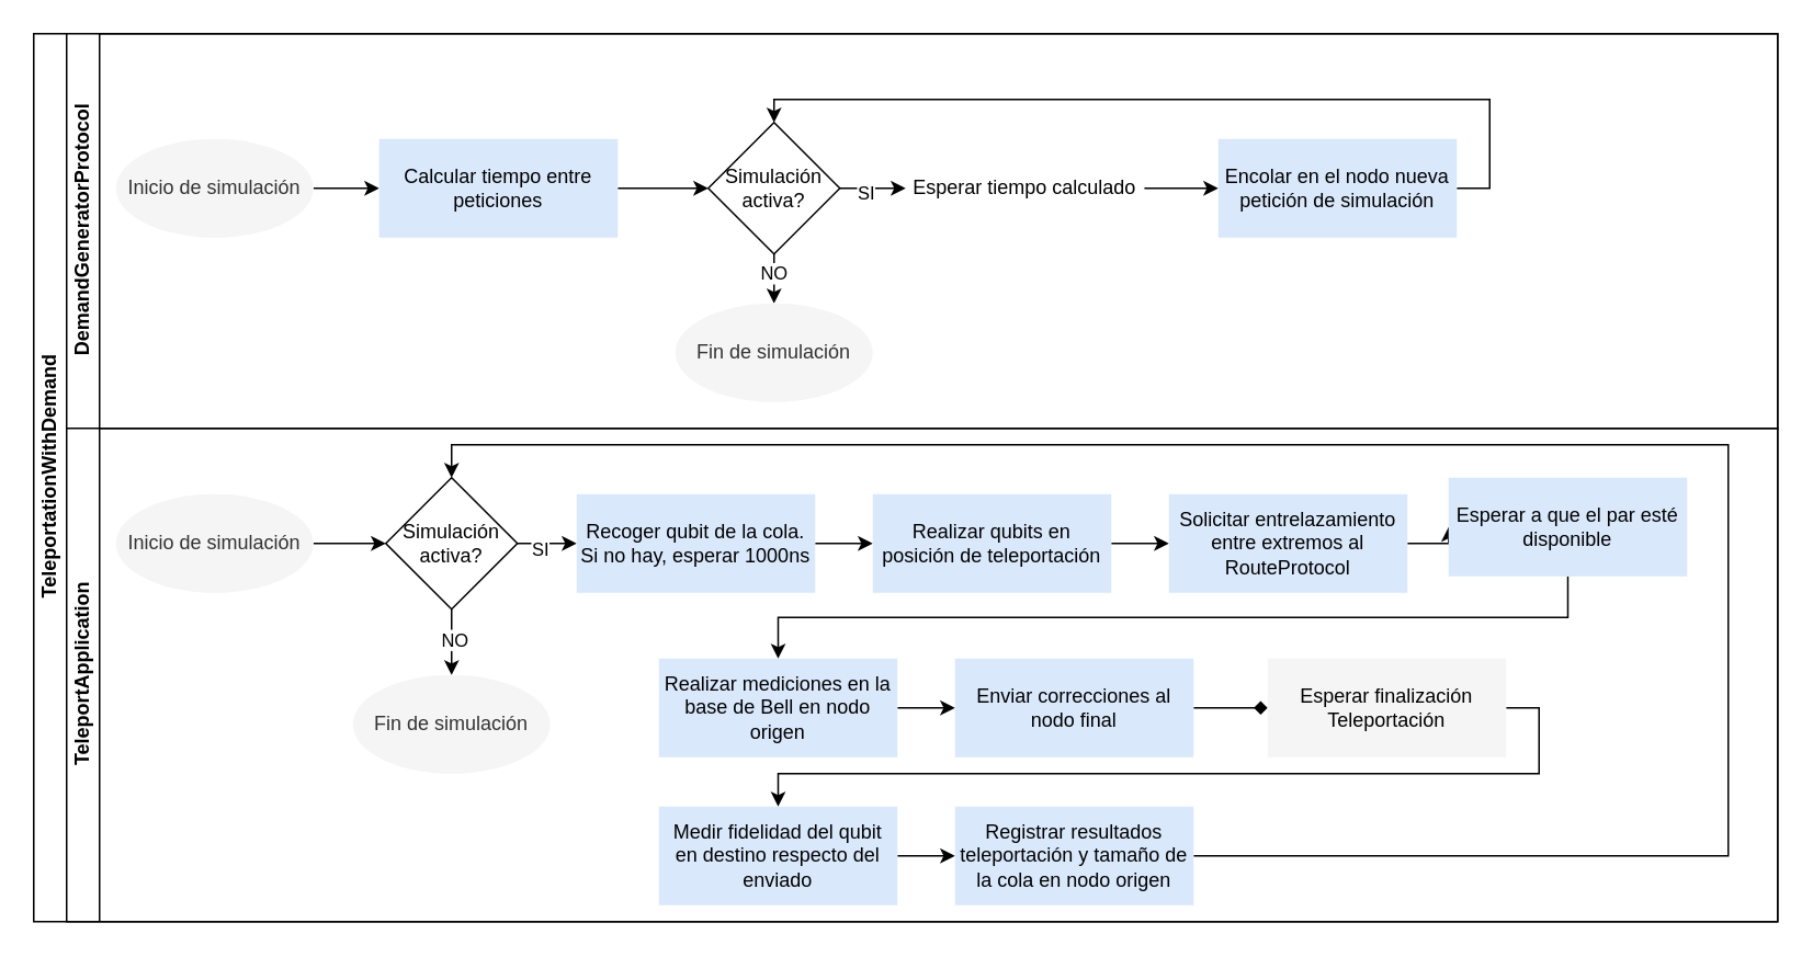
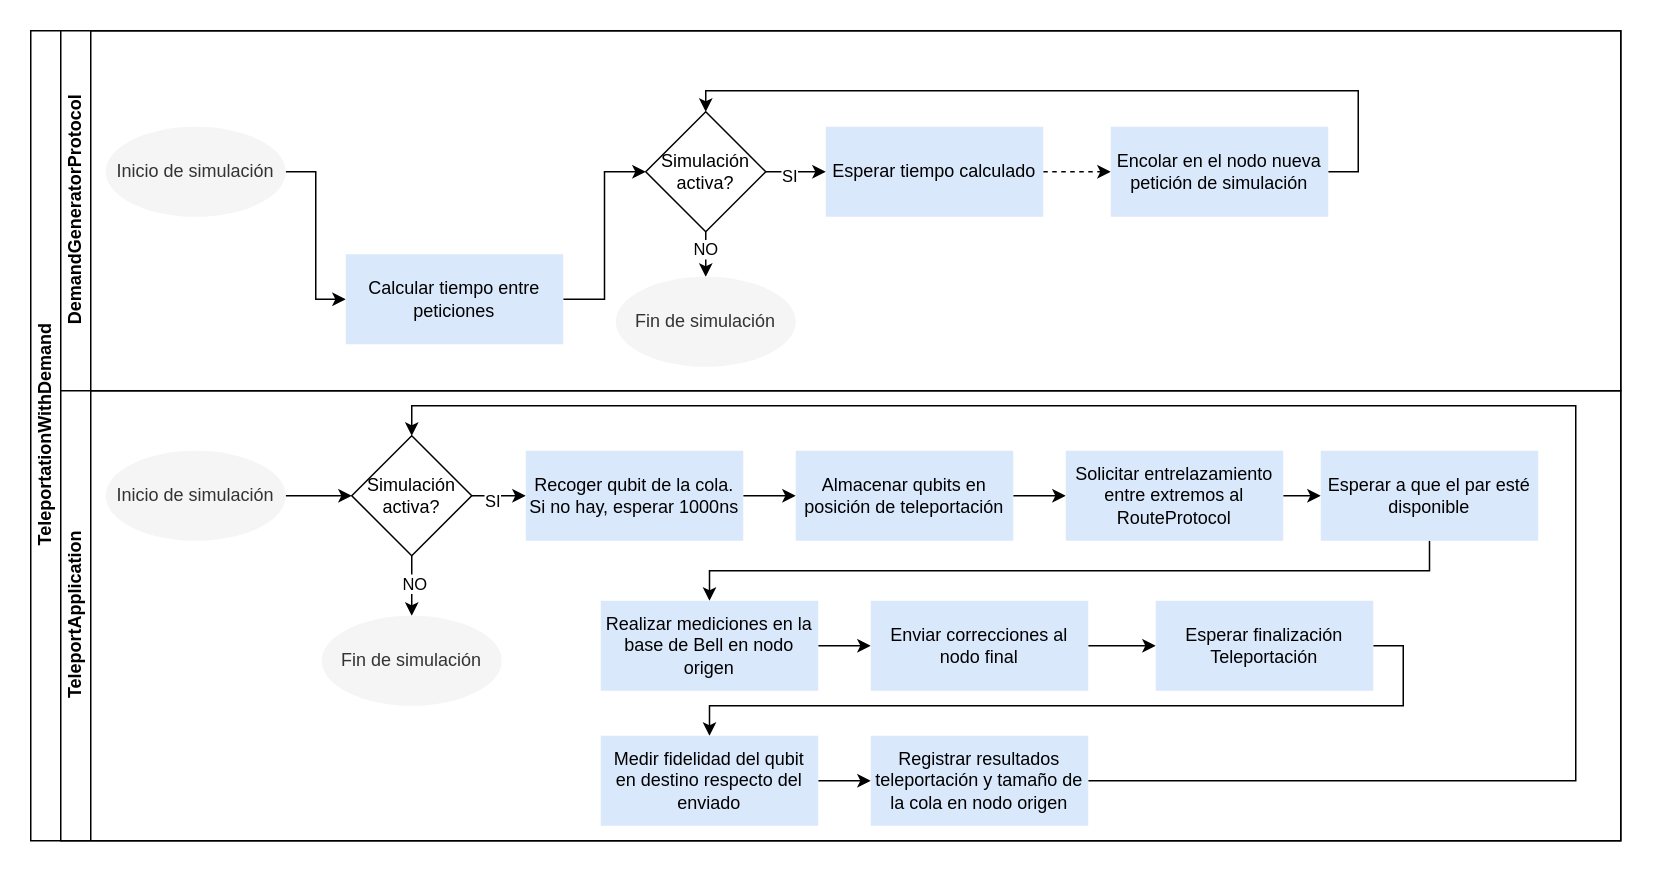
  <mxCell id="0" />
  <mxCell id="1" parent="0" />
  <mxCell id="2" value="TeleportationWithDemand" style="swimlane;html=1;childLayout=stackLayout;resizeParent=1;resizeParentMax=0;horizontal=0;startSize=20;horizontalStack=0;" parent="1" vertex="1"><mxGeometry x="20" y="20" width="1060" height="540" as="geometry" /></mxCell>
  <mxCell id="3" value="DemandGeneratorProtocol" style="swimlane;html=1;startSize=20;horizontal=0;" parent="2" vertex="1"><mxGeometry x="20" width="1040" height="240" as="geometry" /></mxCell>
  <mxCell id="4" style="edgeStyle=orthogonalEdgeStyle;rounded=0;orthogonalLoop=1;jettySize=auto;html=1;exitX=1;exitY=0.5;exitDx=0;exitDy=0;entryX=0;entryY=0.5;entryDx=0;entryDy=0;" edge="1" parent="3" source="5" target="7"><mxGeometry relative="1" as="geometry" /></mxCell>
  <mxCell id="5" value="Inicio de simulación" style="ellipse;whiteSpace=wrap;html=1;fillColor=#f5f5f5;fontColor=#333333;strokeColor=none;" vertex="1" parent="3"><mxGeometry x="30" y="64" width="120" height="60" as="geometry" /></mxCell>
  <mxCell id="6" style="edgeStyle=orthogonalEdgeStyle;rounded=0;orthogonalLoop=1;jettySize=auto;html=1;exitX=1;exitY=0.5;exitDx=0;exitDy=0;entryX=0;entryY=0.5;entryDx=0;entryDy=0;" edge="1" parent="3" source="7" target="14"><mxGeometry relative="1" as="geometry" /></mxCell>
- <mxCell id="7" value="Calcular tiempo entre peticiones" style="rounded=0;whiteSpace=wrap;html=1;fillColor=#dae8fc;strokeColor=none;" vertex="1" parent="3"><mxGeometry x="190" y="64" width="145" height="60" as="geometry" /></mxCell>
- <mxCell id="8" style="edgeStyle=orthogonalEdgeStyle;rounded=0;orthogonalLoop=1;jettySize=auto;html=1;exitX=1;exitY=0.5;exitDx=0;exitDy=0;entryX=0;entryY=0.5;entryDx=0;entryDy=0;" edge="1" parent="3" source="9" target="16"><mxGeometry relative="1" as="geometry" /></mxCell>
- <mxCell id="9" value="Esperar tiempo calculado" style="rounded=0;whiteSpace=wrap;html=1;fillColor=#ffffff;strokeColor=none;" vertex="1" parent="3"><mxGeometry x="510" y="64" width="145" height="60" as="geometry" /></mxCell>
+ <mxCell id="7" value="Calcular tiempo entre peticiones" style="rounded=0;whiteSpace=wrap;html=1;fillColor=#dae8fc;strokeColor=none;" vertex="1" parent="3"><mxGeometry x="190" y="149" width="145" height="60" as="geometry" /></mxCell>
+ <mxCell id="8" style="edgeStyle=orthogonalEdgeStyle;rounded=0;orthogonalLoop=1;jettySize=auto;html=1;exitX=1;exitY=0.5;exitDx=0;exitDy=0;entryX=0;entryY=0.5;entryDx=0;entryDy=0;dashed=1;" edge="1" parent="3" source="9" target="16"><mxGeometry relative="1" as="geometry" /></mxCell>
+ <mxCell id="9" value="Esperar tiempo calculado" style="rounded=0;whiteSpace=wrap;html=1;fillColor=#dae8fc;strokeColor=none;" vertex="1" parent="3"><mxGeometry x="510" y="64" width="145" height="60" as="geometry" /></mxCell>
  <mxCell id="10" style="edgeStyle=orthogonalEdgeStyle;rounded=0;orthogonalLoop=1;jettySize=auto;html=1;exitX=1;exitY=0.5;exitDx=0;exitDy=0;" edge="1" parent="3" source="14" target="9"><mxGeometry relative="1" as="geometry" /></mxCell>
  <mxCell id="11" value="SI" style="edgeLabel;html=1;align=center;verticalAlign=middle;resizable=0;points=[];" vertex="1" connectable="0" parent="10"><mxGeometry x="-0.25" y="-2" relative="1" as="geometry"><mxPoint as="offset" /></mxGeometry></mxCell>
  <mxCell id="12" style="edgeStyle=orthogonalEdgeStyle;rounded=0;orthogonalLoop=1;jettySize=auto;html=1;exitX=0.5;exitY=1;exitDx=0;exitDy=0;entryX=0.5;entryY=0;entryDx=0;entryDy=0;" edge="1" parent="3" source="14" target="17"><mxGeometry relative="1" as="geometry" /></mxCell>
  <mxCell id="13" value="NO" style="edgeLabel;html=1;align=center;verticalAlign=middle;resizable=0;points=[];" vertex="1" connectable="0" parent="12"><mxGeometry x="-0.267" y="-1" relative="1" as="geometry"><mxPoint as="offset" /></mxGeometry></mxCell>
  <mxCell id="14" value="Simulación activa?" style="rhombus;whiteSpace=wrap;html=1;" vertex="1" parent="3"><mxGeometry x="390" y="54" width="80" height="80" as="geometry" /></mxCell>
  <mxCell id="15" style="edgeStyle=orthogonalEdgeStyle;rounded=0;orthogonalLoop=1;jettySize=auto;html=1;exitX=1;exitY=0.5;exitDx=0;exitDy=0;entryX=0.5;entryY=0;entryDx=0;entryDy=0;" edge="1" parent="3" source="16" target="14"><mxGeometry relative="1" as="geometry"><Array as="points"><mxPoint x="865" y="94" /><mxPoint x="865" y="40" /><mxPoint x="430" y="40" /></Array></mxGeometry></mxCell>
  <mxCell id="16" value="Encolar en el nodo nueva petición de simulación" style="rounded=0;whiteSpace=wrap;html=1;fillColor=#dae8fc;strokeColor=none;" vertex="1" parent="3"><mxGeometry x="700" y="64" width="145" height="60" as="geometry" /></mxCell>
  <mxCell id="17" value="Fin de simulación" style="ellipse;whiteSpace=wrap;html=1;fillColor=#f5f5f5;fontColor=#333333;strokeColor=none;" vertex="1" parent="3"><mxGeometry x="370" y="164" width="120" height="60" as="geometry" /></mxCell>
  <mxCell id="18" value="TeleportApplication" style="swimlane;html=1;startSize=20;horizontal=0;" parent="2" vertex="1"><mxGeometry x="20" y="240" width="1040" height="300" as="geometry" /></mxCell>
  <mxCell id="19" style="edgeStyle=orthogonalEdgeStyle;rounded=0;orthogonalLoop=1;jettySize=auto;html=1;exitX=1;exitY=0.5;exitDx=0;exitDy=0;entryX=0;entryY=0.5;entryDx=0;entryDy=0;" edge="1" parent="18" source="20" target="25"><mxGeometry relative="1" as="geometry" /></mxCell>
  <mxCell id="20" value="Inicio de simulación" style="ellipse;whiteSpace=wrap;html=1;fillColor=#f5f5f5;fontColor=#333333;strokeColor=none;" vertex="1" parent="18"><mxGeometry x="30" y="40" width="120" height="60" as="geometry" /></mxCell>
  <mxCell id="21" style="edgeStyle=orthogonalEdgeStyle;rounded=0;orthogonalLoop=1;jettySize=auto;html=1;exitX=0.5;exitY=1;exitDx=0;exitDy=0;" edge="1" parent="18" source="25" target="26"><mxGeometry relative="1" as="geometry" /></mxCell>
  <mxCell id="22" value="NO" style="edgeLabel;html=1;align=center;verticalAlign=middle;resizable=0;points=[];" vertex="1" connectable="0" parent="21"><mxGeometry x="-0.1" y="1" relative="1" as="geometry"><mxPoint as="offset" /></mxGeometry></mxCell>
  <mxCell id="23" style="edgeStyle=orthogonalEdgeStyle;rounded=0;orthogonalLoop=1;jettySize=auto;html=1;exitX=1;exitY=0.5;exitDx=0;exitDy=0;entryX=0;entryY=0.5;entryDx=0;entryDy=0;" edge="1" parent="18" source="25" target="28"><mxGeometry relative="1" as="geometry" /></mxCell>
  <mxCell id="24" value="SI" style="edgeLabel;html=1;align=center;verticalAlign=middle;resizable=0;points=[];" vertex="1" connectable="0" parent="23"><mxGeometry x="-0.278" y="-3" relative="1" as="geometry"><mxPoint as="offset" /></mxGeometry></mxCell>
  <mxCell id="25" value="Simulación activa?" style="rhombus;whiteSpace=wrap;html=1;" vertex="1" parent="18"><mxGeometry x="194" y="30" width="80" height="80" as="geometry" /></mxCell>
  <mxCell id="26" value="Fin de simulación" style="ellipse;whiteSpace=wrap;html=1;fillColor=#f5f5f5;fontColor=#333333;strokeColor=none;" vertex="1" parent="18"><mxGeometry x="174" y="150" width="120" height="60" as="geometry" /></mxCell>
  <mxCell id="27" style="edgeStyle=orthogonalEdgeStyle;rounded=0;orthogonalLoop=1;jettySize=auto;html=1;exitX=1;exitY=0.5;exitDx=0;exitDy=0;entryX=0;entryY=0.5;entryDx=0;entryDy=0;" edge="1" parent="18" source="28" target="30"><mxGeometry relative="1" as="geometry" /></mxCell>
  <mxCell id="28" value="Recoger qubit de la cola.&lt;div&gt;Si no hay, esperar 1000ns&lt;/div&gt;" style="rounded=0;whiteSpace=wrap;html=1;fillColor=#dae8fc;strokeColor=none;" vertex="1" parent="18"><mxGeometry x="310" y="40" width="145" height="60" as="geometry" /></mxCell>
  <mxCell id="29" style="edgeStyle=orthogonalEdgeStyle;rounded=0;orthogonalLoop=1;jettySize=auto;html=1;exitX=1;exitY=0.5;exitDx=0;exitDy=0;entryX=0;entryY=0.5;entryDx=0;entryDy=0;" edge="1" parent="18" source="30" target="32"><mxGeometry relative="1" as="geometry" /></mxCell>
- <mxCell id="30" value="Realizar qubits en posición de teleportación" style="rounded=0;whiteSpace=wrap;html=1;fillColor=#dae8fc;strokeColor=none;" vertex="1" parent="18"><mxGeometry x="490" y="40" width="145" height="60" as="geometry" /></mxCell>
+ <mxCell id="30" value="Almacenar qubits en posición de teleportación" style="rounded=0;whiteSpace=wrap;html=1;fillColor=#dae8fc;strokeColor=none;" vertex="1" parent="18"><mxGeometry x="490" y="40" width="145" height="60" as="geometry" /></mxCell>
  <mxCell id="31" style="edgeStyle=orthogonalEdgeStyle;rounded=0;orthogonalLoop=1;jettySize=auto;html=1;exitX=1;exitY=0.5;exitDx=0;exitDy=0;entryX=0;entryY=0.5;entryDx=0;entryDy=0;" edge="1" parent="18" source="32" target="34"><mxGeometry relative="1" as="geometry" /></mxCell>
  <mxCell id="32" value="Solicitar entrelazamiento entre extremos al RouteProtocol" style="rounded=0;whiteSpace=wrap;html=1;fillColor=#dae8fc;strokeColor=none;" vertex="1" parent="18"><mxGeometry x="670" y="40" width="145" height="60" as="geometry" /></mxCell>
  <mxCell id="33" style="edgeStyle=orthogonalEdgeStyle;rounded=0;orthogonalLoop=1;jettySize=auto;html=1;exitX=0.5;exitY=1;exitDx=0;exitDy=0;entryX=0.5;entryY=0;entryDx=0;entryDy=0;" edge="1" parent="18" source="34" target="36"><mxGeometry relative="1" as="geometry" /></mxCell>
- <mxCell id="34" value="Esperar a que el par esté disponible" style="rounded=0;whiteSpace=wrap;html=1;fillColor=#dae8fc;strokeColor=none;" vertex="1" parent="18"><mxGeometry x="840" y="30" width="145" height="60" as="geometry" /></mxCell>
+ <mxCell id="34" value="Esperar a que el par esté disponible" style="rounded=0;whiteSpace=wrap;html=1;fillColor=#dae8fc;strokeColor=none;" vertex="1" parent="18"><mxGeometry x="840" y="40" width="145" height="60" as="geometry" /></mxCell>
  <mxCell id="35" style="edgeStyle=orthogonalEdgeStyle;rounded=0;orthogonalLoop=1;jettySize=auto;html=1;exitX=1;exitY=0.5;exitDx=0;exitDy=0;entryX=0;entryY=0.5;entryDx=0;entryDy=0;" edge="1" parent="18" source="36" target="38"><mxGeometry relative="1" as="geometry" /></mxCell>
  <mxCell id="36" value="Realizar mediciones en la base de Bell en nodo origen" style="rounded=0;whiteSpace=wrap;html=1;fillColor=#dae8fc;strokeColor=none;" vertex="1" parent="18"><mxGeometry x="360" y="140" width="145" height="60" as="geometry" /></mxCell>
- <mxCell id="37" style="edgeStyle=orthogonalEdgeStyle;rounded=0;orthogonalLoop=1;jettySize=auto;html=1;exitX=1;exitY=0.5;exitDx=0;exitDy=0;entryX=0;entryY=0.5;entryDx=0;entryDy=0;endArrow=diamond;" edge="1" parent="18" source="38" target="40"><mxGeometry relative="1" as="geometry" /></mxCell>
+ <mxCell id="37" style="edgeStyle=orthogonalEdgeStyle;rounded=0;orthogonalLoop=1;jettySize=auto;html=1;exitX=1;exitY=0.5;exitDx=0;exitDy=0;entryX=0;entryY=0.5;entryDx=0;entryDy=0;" edge="1" parent="18" source="38" target="40"><mxGeometry relative="1" as="geometry" /></mxCell>
  <mxCell id="38" value="Enviar correcciones al nodo final" style="rounded=0;whiteSpace=wrap;html=1;fillColor=#dae8fc;strokeColor=none;" vertex="1" parent="18"><mxGeometry x="540" y="140" width="145" height="60" as="geometry" /></mxCell>
  <mxCell id="39" style="edgeStyle=orthogonalEdgeStyle;rounded=0;orthogonalLoop=1;jettySize=auto;html=1;exitX=1;exitY=0.5;exitDx=0;exitDy=0;entryX=0.5;entryY=0;entryDx=0;entryDy=0;" edge="1" parent="18" source="40" target="42"><mxGeometry relative="1" as="geometry"><Array as="points"><mxPoint x="895" y="170" /><mxPoint x="895" y="210" /><mxPoint x="433" y="210" /></Array></mxGeometry></mxCell>
- <mxCell id="40" value="Esperar finalización Teleportación" style="rounded=0;whiteSpace=wrap;html=1;fillColor=#f5f5f5;strokeColor=none;" vertex="1" parent="18"><mxGeometry x="730" y="140" width="145" height="60" as="geometry" /></mxCell>
+ <mxCell id="40" value="Esperar finalización Teleportación" style="rounded=0;whiteSpace=wrap;html=1;fillColor=#dae8fc;strokeColor=none;" vertex="1" parent="18"><mxGeometry x="730" y="140" width="145" height="60" as="geometry" /></mxCell>
  <mxCell id="41" style="edgeStyle=orthogonalEdgeStyle;rounded=0;orthogonalLoop=1;jettySize=auto;html=1;exitX=1;exitY=0.5;exitDx=0;exitDy=0;entryX=0;entryY=0.5;entryDx=0;entryDy=0;" edge="1" parent="18" source="42" target="44"><mxGeometry relative="1" as="geometry" /></mxCell>
  <mxCell id="42" value="Medir fidelidad del qubit en destino respecto del enviado" style="rounded=0;whiteSpace=wrap;html=1;fillColor=#dae8fc;strokeColor=none;" vertex="1" parent="18"><mxGeometry x="360" y="230" width="145" height="60" as="geometry" /></mxCell>
  <mxCell id="43" style="edgeStyle=orthogonalEdgeStyle;rounded=0;orthogonalLoop=1;jettySize=auto;html=1;exitX=1;exitY=0.5;exitDx=0;exitDy=0;entryX=0.5;entryY=0;entryDx=0;entryDy=0;" edge="1" parent="18" source="44" target="25"><mxGeometry relative="1" as="geometry"><Array as="points"><mxPoint x="1010" y="260" /><mxPoint x="1010" y="10" /><mxPoint x="234" y="10" /></Array></mxGeometry></mxCell>
  <mxCell id="44" value="Registrar resultados teleportación y tamaño de la cola en nodo origen" style="rounded=0;whiteSpace=wrap;html=1;fillColor=#dae8fc;strokeColor=none;" vertex="1" parent="18"><mxGeometry x="540" y="230" width="145" height="60" as="geometry" /></mxCell>
